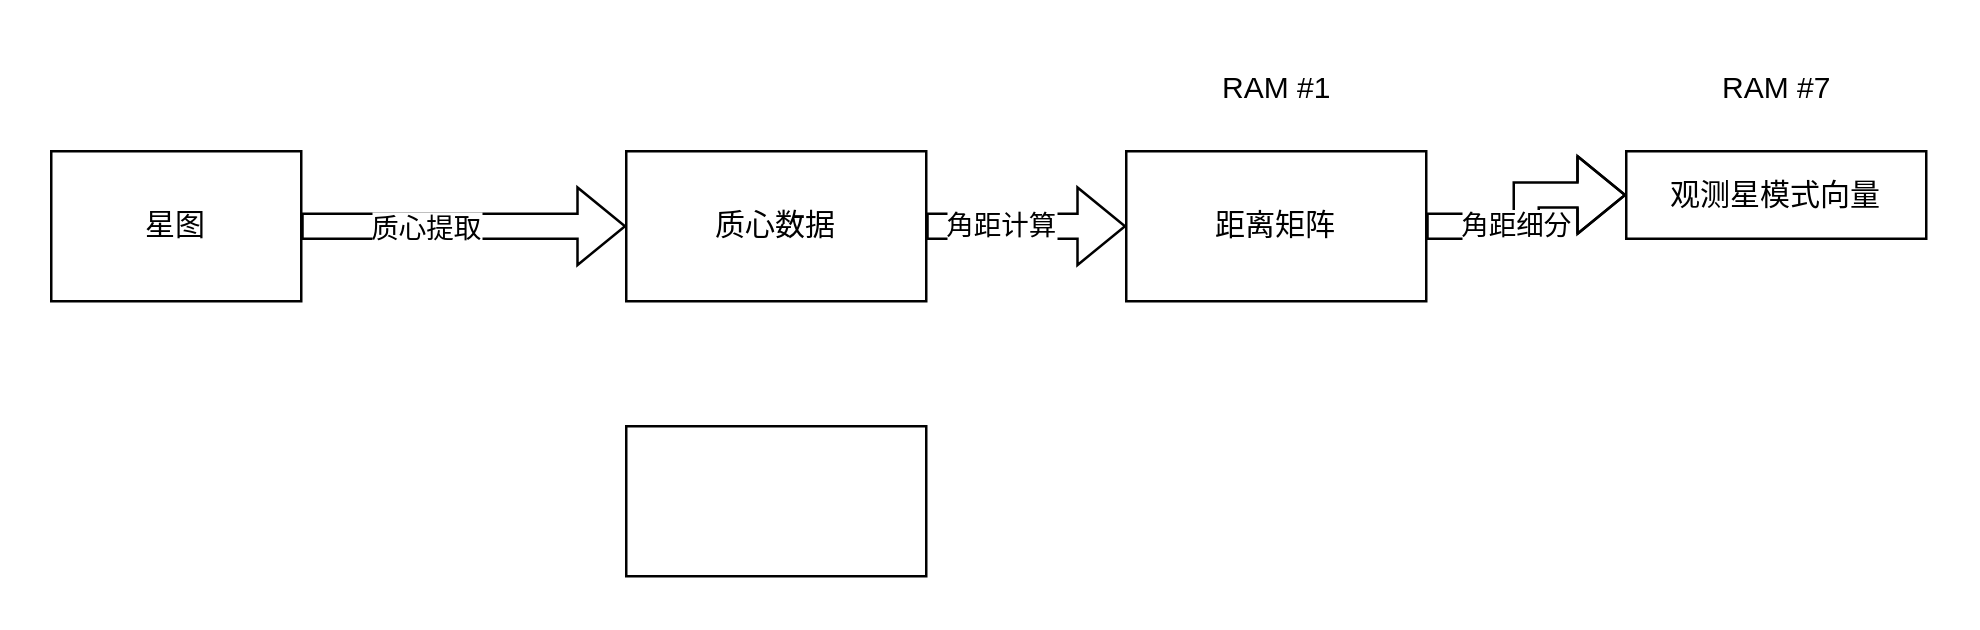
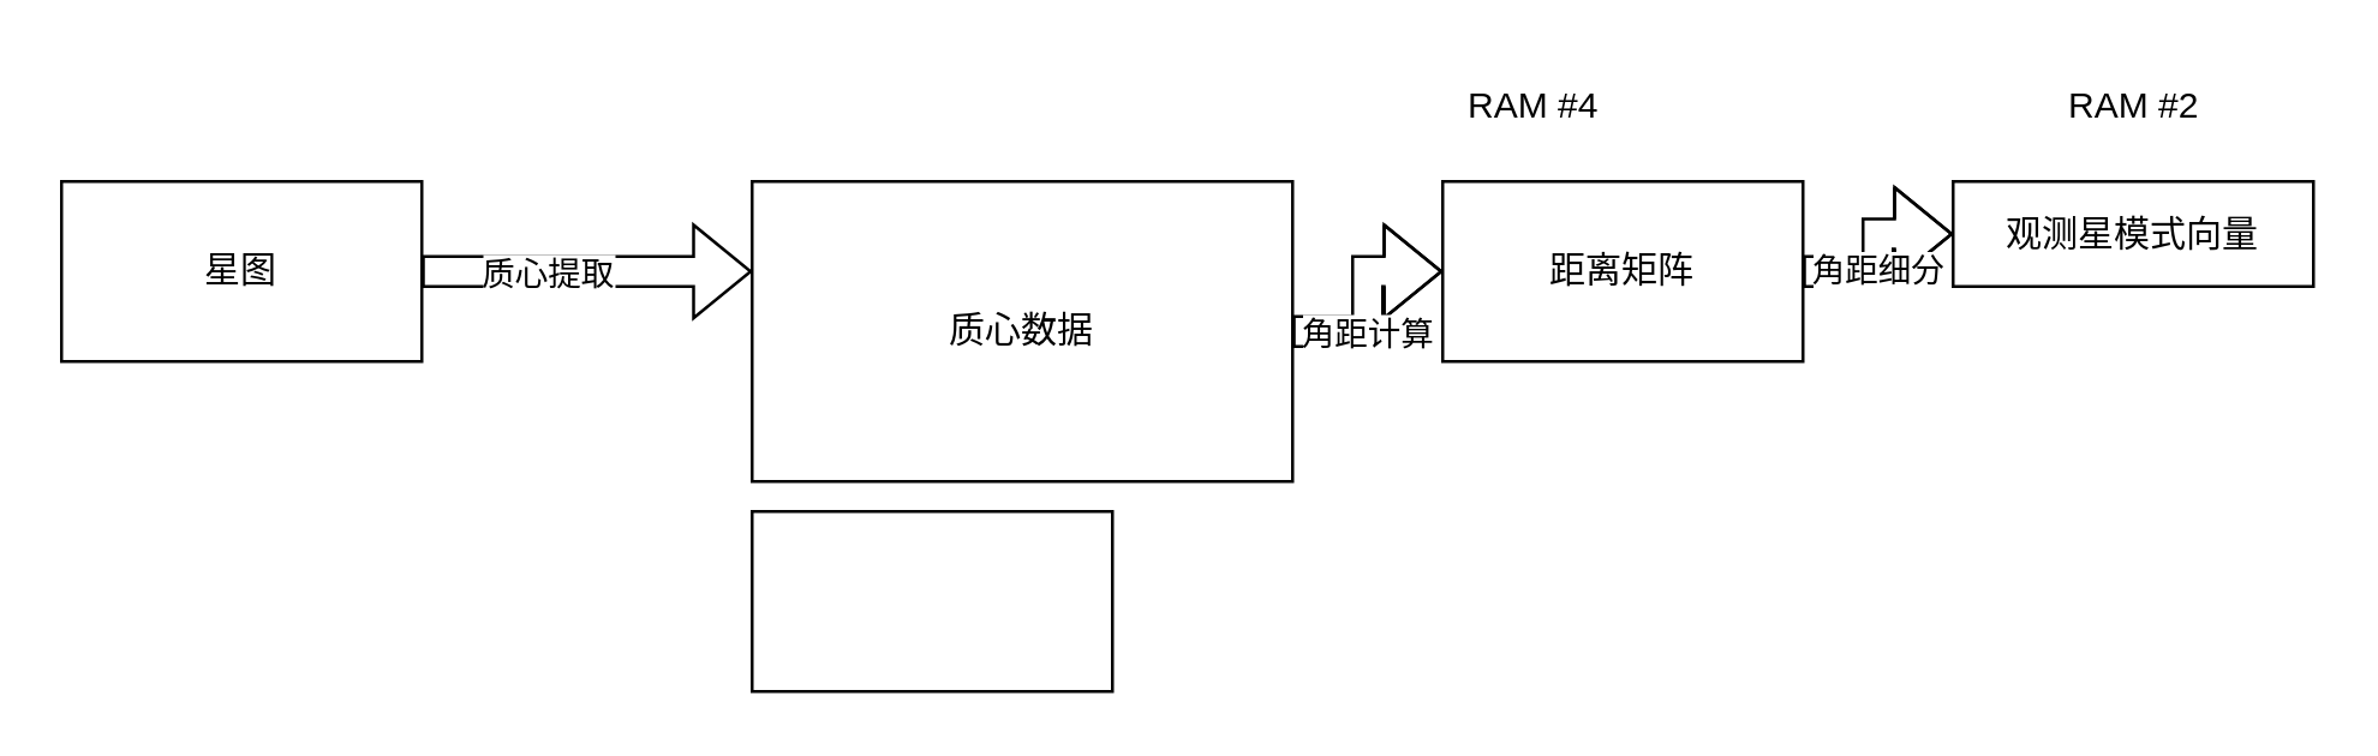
  <mxCell id="0" />
  <mxCell id="1" parent="0" />
  <mxCell id="2" value="" style="edgeStyle=orthogonalEdgeStyle;rounded=0;orthogonalLoop=1;jettySize=auto;html=1;shape=flexArrow;strokeWidth=1;" edge="1" parent="1" source="4" target="7"><mxGeometry relative="1" as="geometry"><Array as="points"><mxPoint x="310" y="90" /></Array></mxGeometry></mxCell>
  <mxCell id="3" value="质心提取" style="edgeLabel;html=1;align=center;verticalAlign=middle;resizable=0;points=[];" vertex="1" connectable="0" parent="2"><mxGeometry x="-0.25" y="4" relative="1" as="geometry"><mxPoint y="4" as="offset" /></mxGeometry></mxCell>
- <mxCell id="4" value="星图" style="whiteSpace=wrap;html=1;" vertex="1" parent="1"><mxGeometry x="20" y="60" width="100" height="60" as="geometry" /></mxCell>
+ <mxCell id="4" value="星图" style="whiteSpace=wrap;html=1;" vertex="1" parent="1"><mxGeometry x="20" y="60" width="120" height="60" as="geometry" /></mxCell>
  <mxCell id="5" value="" style="edgeStyle=orthogonalEdgeStyle;rounded=0;orthogonalLoop=1;jettySize=auto;html=1;shape=flexArrow;" edge="1" parent="1" source="7" target="10"><mxGeometry relative="1" as="geometry" /></mxCell>
  <mxCell id="6" value="角距计算" style="edgeLabel;html=1;align=center;verticalAlign=middle;resizable=0;points=[];" vertex="1" connectable="0" parent="5"><mxGeometry x="-0.286" y="1" relative="1" as="geometry"><mxPoint as="offset" /></mxGeometry></mxCell>
- <mxCell id="7" value="质心数据" style="whiteSpace=wrap;html=1;" vertex="1" parent="1"><mxGeometry x="250" y="60" width="120" height="60" as="geometry" /></mxCell>
+ <mxCell id="7" value="质心数据" style="whiteSpace=wrap;html=1;" vertex="1" parent="1"><mxGeometry x="250" y="60" width="180" height="100" as="geometry" /></mxCell>
  <mxCell id="8" value="" style="edgeStyle=orthogonalEdgeStyle;rounded=0;orthogonalLoop=1;jettySize=auto;html=1;shape=flexArrow;" edge="1" parent="1" source="10" target="11"><mxGeometry relative="1" as="geometry" /></mxCell>
  <mxCell id="9" value="角距细分" style="edgeLabel;html=1;align=center;verticalAlign=middle;resizable=0;points=[];" vertex="1" connectable="0" parent="8"><mxGeometry x="-0.238" y="1" relative="1" as="geometry"><mxPoint as="offset" /></mxGeometry></mxCell>
- <mxCell id="10" value="距离矩阵" style="whiteSpace=wrap;html=1;" vertex="1" parent="1"><mxGeometry x="450" y="60" width="120" height="60" as="geometry" /></mxCell>
+ <mxCell id="10" value="距离矩阵" style="whiteSpace=wrap;html=1;" vertex="1" parent="1"><mxGeometry x="480" y="60" width="120" height="60" as="geometry" /></mxCell>
  <mxCell id="11" value="观测星模式向量" style="whiteSpace=wrap;html=1;" vertex="1" parent="1"><mxGeometry x="650" y="60" width="120" height="35" as="geometry" /></mxCell>
  <mxCell id="12" value="" style="whiteSpace=wrap;html=1;" vertex="1" parent="1"><mxGeometry x="250" y="170" width="120" height="60" as="geometry" /></mxCell>
- <mxCell id="13" value="RAM #1" style="text;html=1;align=center;verticalAlign=middle;resizable=0;points=[];autosize=1;strokeColor=none;fillColor=none;" vertex="1" parent="1"><mxGeometry x="475" y="20" width="70" height="30" as="geometry" /></mxCell>
- <mxCell id="14" value="RAM #7" style="text;html=1;align=center;verticalAlign=middle;resizable=0;points=[];autosize=1;strokeColor=none;fillColor=none;" vertex="1" parent="1"><mxGeometry x="675" y="20" width="70" height="30" as="geometry" /></mxCell>
+ <mxCell id="13" value="RAM #4" style="text;html=1;align=center;verticalAlign=middle;resizable=0;points=[];autosize=1;strokeColor=none;fillColor=none;" vertex="1" parent="1"><mxGeometry x="475" y="20" width="70" height="30" as="geometry" /></mxCell>
+ <mxCell id="14" value="RAM #2" style="text;html=1;align=center;verticalAlign=middle;resizable=0;points=[];autosize=1;strokeColor=none;fillColor=none;" vertex="1" parent="1"><mxGeometry x="675" y="20" width="70" height="30" as="geometry" /></mxCell>
